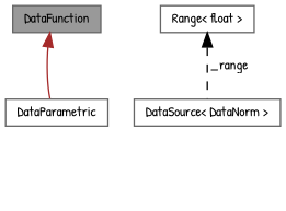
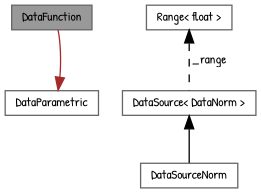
  digraph {
    fontname="Patrick Hand"
    node [color=gray40 fillcolor=white fontname="Patrick Hand" fontsize=10 shape=box style=filled]
    edge [color=black dir=back fontname="Patrick Hand" fontsize=10 labelfontname=Helvetica labelfontsize=10 style=solid]
    n1 [fillcolor=grey60 fontcolor=black height=0.2 label=DataFunction width=0.4]
    n2 [height=0.2 label=DataParametric width=0.4]
+   n3 [height=0.2 label=DataSourceNorm width=0.4]
    n4 [height=0.2 label="DataSource\< DataNorm \>" width=0.4]
    n5 [height=0.2 label="Range\< float \>" width=0.4]
-   n1 -> n2 [color=brown]
+   n2 -> n1 [color=brown]
+   n4 -> n3
    n5 -> n4 [label=" _range" style=dashed]
  }
